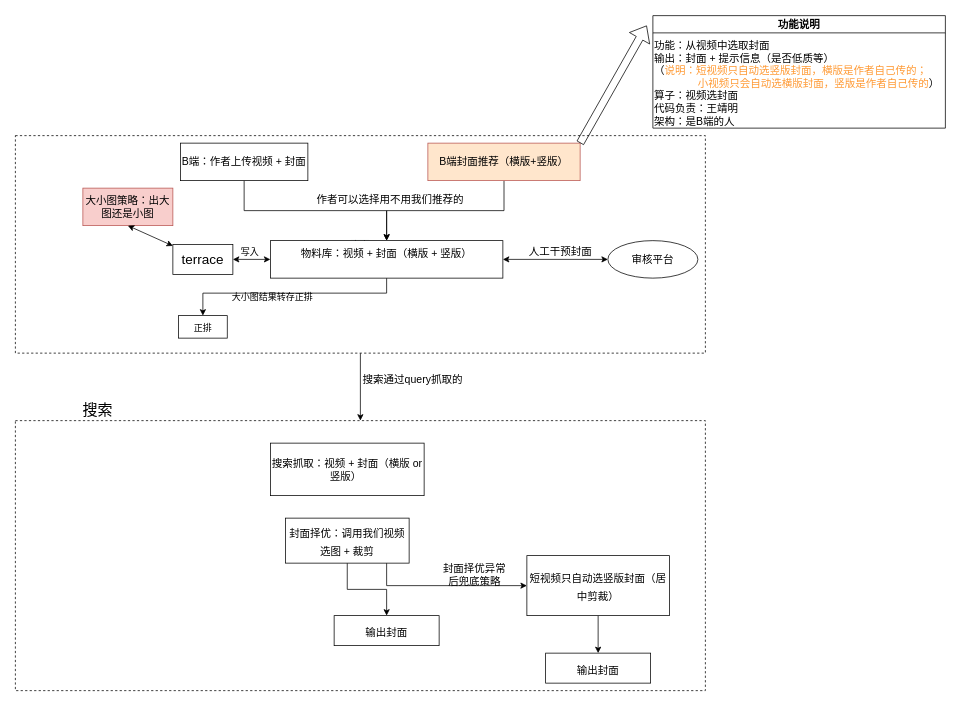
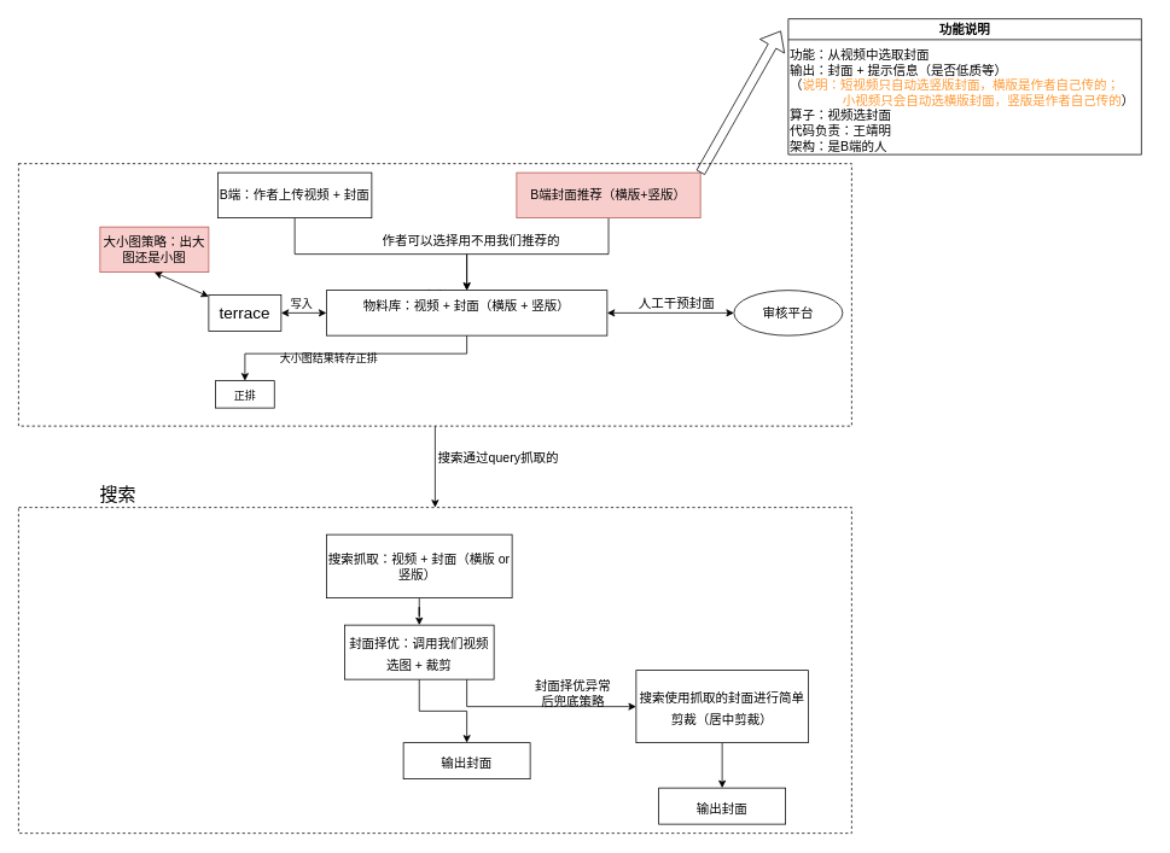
  <mxCell id="0" />
  <mxCell id="1" parent="0" />
  <mxCell id="2" value="" style="rounded=0;whiteSpace=wrap;html=1;fontSize=14;fontColor=#000000;dashed=1;" parent="1" vertex="1"><mxGeometry x="20" y="560" width="920" height="360" as="geometry" /></mxCell>
  <mxCell id="3" style="edgeStyle=orthogonalEdgeStyle;rounded=0;orthogonalLoop=1;jettySize=auto;html=1;entryX=0.5;entryY=0;entryDx=0;entryDy=0;fontSize=18;fontColor=#000000;" edge="1" parent="1" source="4" target="2"><mxGeometry relative="1" as="geometry" /></mxCell>
  <mxCell id="4" value="&lt;meta charset=&quot;utf-8&quot;&gt;&lt;span style=&quot;color: rgb(0, 0, 0); font-family: helvetica; font-size: 12px; font-style: normal; font-weight: 400; letter-spacing: normal; text-align: center; text-indent: 0px; text-transform: none; word-spacing: 0px; background-color: rgb(248, 249, 250); display: inline; float: none;&quot;&gt;大小&lt;/span&gt;" style="rounded=0;whiteSpace=wrap;html=1;fontSize=14;dashed=1;" parent="1" vertex="1"><mxGeometry x="20" y="180" width="920" height="290" as="geometry" /></mxCell>
  <mxCell id="5" style="edgeStyle=orthogonalEdgeStyle;rounded=0;orthogonalLoop=1;jettySize=auto;html=1;entryX=0.5;entryY=0;entryDx=0;entryDy=0;fontSize=12;fontColor=#000000;" edge="1" parent="1" source="6" target="31"><mxGeometry relative="1" as="geometry"><Array as="points"><mxPoint x="515" y="390" /><mxPoint x="270" y="390" /></Array></mxGeometry></mxCell>
  <mxCell id="6" value="&lt;font style=&quot;font-size: 14px&quot;&gt;物料库：视频 + 封面（横版 + 竖版）&lt;br&gt;&amp;nbsp;&lt;/font&gt;" style="rounded=0;whiteSpace=wrap;html=1;" parent="1" vertex="1"><mxGeometry x="360" y="320" width="310" height="50" as="geometry" /></mxCell>
  <mxCell id="7" style="edgeStyle=orthogonalEdgeStyle;rounded=0;orthogonalLoop=1;jettySize=auto;html=1;fontSize=14;" parent="1" source="8" target="6" edge="1"><mxGeometry relative="1" as="geometry" /></mxCell>
  <mxCell id="8" value="&lt;font style=&quot;font-size: 14px&quot;&gt;B端：作者上传视频 + 封面&lt;/font&gt;" style="rounded=0;whiteSpace=wrap;html=1;" parent="1" vertex="1"><mxGeometry x="240" y="190" width="170" height="50" as="geometry" /></mxCell>
  <mxCell id="9" style="edgeStyle=orthogonalEdgeStyle;rounded=0;orthogonalLoop=1;jettySize=auto;html=1;entryX=0.5;entryY=0;entryDx=0;entryDy=0;fontSize=14;" parent="1" source="10" target="6" edge="1"><mxGeometry relative="1" as="geometry" /></mxCell>
- <mxCell id="10" value="&lt;font style=&quot;font-size: 14px&quot;&gt;B端封面推荐（横版+竖版）&lt;/font&gt;" style="rounded=0;whiteSpace=wrap;html=1;fillColor=#ffe6cc;strokeColor=#b85450;" parent="1" vertex="1"><mxGeometry x="570" y="190" width="203" height="50" as="geometry" /></mxCell>
+ <mxCell id="10" value="&lt;font style=&quot;font-size: 14px&quot;&gt;B端封面推荐（横版+竖版）&lt;/font&gt;" style="rounded=0;whiteSpace=wrap;html=1;fillColor=#f8cecc;strokeColor=#b85450;" parent="1" vertex="1"><mxGeometry x="570" y="190" width="203" height="50" as="geometry" /></mxCell>
  <mxCell id="11" value="&lt;span style=&quot;font-size: 14px&quot;&gt;审核平台&lt;/span&gt;" style="ellipse;whiteSpace=wrap;html=1;" parent="1" vertex="1"><mxGeometry x="810" y="320" width="120" height="50" as="geometry" /></mxCell>
  <mxCell id="12" value="" style="endArrow=classic;startArrow=classic;html=1;rounded=0;fontSize=14;entryX=0;entryY=0.5;entryDx=0;entryDy=0;exitX=1;exitY=0.5;exitDx=0;exitDy=0;" parent="1" source="6" target="11" edge="1"><mxGeometry width="50" height="50" relative="1" as="geometry"><mxPoint x="697" y="350" as="sourcePoint" /><mxPoint x="747" y="300" as="targetPoint" /></mxGeometry></mxCell>
  <mxCell id="13" value="人工干预封面" style="text;html=1;strokeColor=none;fillColor=none;align=center;verticalAlign=middle;whiteSpace=wrap;rounded=0;fontSize=14;" parent="1" vertex="1"><mxGeometry x="702" y="320" width="90" height="30" as="geometry" /></mxCell>
  <mxCell id="14" value="作者可以选择用不用我们推荐的" style="text;html=1;strokeColor=none;fillColor=none;align=center;verticalAlign=middle;whiteSpace=wrap;rounded=0;fontSize=14;" parent="1" vertex="1"><mxGeometry x="410" y="250" width="220" height="30" as="geometry" /></mxCell>
  <mxCell id="15" value="" style="shape=flexArrow;endArrow=classic;html=1;rounded=0;fontSize=14;exitX=1;exitY=0;exitDx=0;exitDy=0;entryX=-0.021;entryY=0.088;entryDx=0;entryDy=0;entryPerimeter=0;" parent="1" source="10" target="16" edge="1"><mxGeometry width="50" height="50" relative="1" as="geometry"><mxPoint x="780" y="190" as="sourcePoint" /><mxPoint x="860" y="180" as="targetPoint" /></mxGeometry></mxCell>
  <mxCell id="16" value="功能说明" style="swimlane;fontSize=14;" parent="1" vertex="1"><mxGeometry x="870" y="20" width="390" height="150" as="geometry"><mxRectangle x="950" y="30" width="150" height="23" as="alternateBounds" /></mxGeometry></mxCell>
  <mxCell id="17" value="功能：从视频中选取封面&lt;br&gt;输出：封面 + 提示信息（是否低质等）&lt;br&gt;（&lt;font color=&quot;#ff9933&quot;&gt;说明：短视频只自动选竖版封面，横版是作者自己传的；&lt;br&gt;&amp;nbsp; &amp;nbsp; &amp;nbsp; &amp;nbsp; &amp;nbsp; &amp;nbsp; &amp;nbsp; &amp;nbsp;小视频只会自动选横版封面，竖版是作者自己传的&lt;/font&gt;）&lt;br&gt;算子：视频选封面&amp;nbsp;&lt;br&gt;代码负责：王靖明&lt;br&gt;架构：是B端的人" style="text;html=1;align=left;verticalAlign=middle;resizable=0;points=[];autosize=1;strokeColor=none;fillColor=none;fontSize=14;" parent="16" vertex="1"><mxGeometry y="30" width="400" height="120" as="geometry" /></mxCell>
  <mxCell id="18" value="&lt;span style=&quot;font-size: 14px&quot;&gt;大小图策略：出大图还是小图&lt;/span&gt;" style="rounded=0;whiteSpace=wrap;html=1;fillColor=#f8cecc;strokeColor=#b85450;" parent="1" vertex="1"><mxGeometry x="110" y="250" width="120" height="50" as="geometry" /></mxCell>
+ <mxCell id="19" style="edgeStyle=orthogonalEdgeStyle;rounded=0;orthogonalLoop=1;jettySize=auto;html=1;entryX=0.5;entryY=0;entryDx=0;entryDy=0;fontSize=14;fontColor=#000000;" parent="1" source="20" target="23" edge="1"><mxGeometry relative="1" as="geometry" /></mxCell>
  <mxCell id="20" value="&lt;font style=&quot;font-size: 14px&quot;&gt;搜索抓取：视频 + 封面（横版 or 竖版）&amp;nbsp;&lt;/font&gt;" style="rounded=0;whiteSpace=wrap;html=1;" parent="1" vertex="1"><mxGeometry x="360" y="590" width="205" height="70" as="geometry" /></mxCell>
  <mxCell id="21" style="edgeStyle=orthogonalEdgeStyle;rounded=0;orthogonalLoop=1;jettySize=auto;html=1;entryX=0.5;entryY=0;entryDx=0;entryDy=0;fontSize=14;fontColor=#000000;" parent="1" source="23" target="25" edge="1"><mxGeometry relative="1" as="geometry" /></mxCell>
  <mxCell id="22" style="edgeStyle=orthogonalEdgeStyle;rounded=0;orthogonalLoop=1;jettySize=auto;html=1;entryX=0;entryY=0.5;entryDx=0;entryDy=0;fontSize=14;fontColor=#000000;" parent="1" source="23" target="27" edge="1"><mxGeometry relative="1" as="geometry"><Array as="points"><mxPoint x="515" y="780" /></Array></mxGeometry></mxCell>
  <mxCell id="23" value="&lt;font color=&quot;#000000&quot; style=&quot;font-size: 14px&quot;&gt;封面择优：调用我们视频选图 + 裁剪&lt;/font&gt;" style="rounded=0;whiteSpace=wrap;html=1;fontSize=20;fontColor=#FF9933;align=center;" parent="1" vertex="1"><mxGeometry x="380" y="690" width="165" height="60" as="geometry" /></mxCell>
  <mxCell id="24" value="搜索通过query抓取的" style="text;html=1;strokeColor=none;fillColor=none;align=center;verticalAlign=middle;whiteSpace=wrap;rounded=0;dashed=1;fontSize=14;fontColor=#000000;" parent="1" vertex="1"><mxGeometry x="460" y="490" width="180" height="30" as="geometry" /></mxCell>
  <mxCell id="25" value="&lt;font color=&quot;#000000&quot; style=&quot;font-size: 14px&quot;&gt;输出封面&lt;/font&gt;" style="rounded=0;whiteSpace=wrap;html=1;fontSize=20;fontColor=#FF9933;align=center;" parent="1" vertex="1"><mxGeometry x="445" y="820" width="140" height="40" as="geometry" /></mxCell>
  <mxCell id="26" style="edgeStyle=orthogonalEdgeStyle;rounded=0;orthogonalLoop=1;jettySize=auto;html=1;entryX=0.5;entryY=0;entryDx=0;entryDy=0;fontSize=14;fontColor=#000000;" parent="1" source="27" target="28" edge="1"><mxGeometry relative="1" as="geometry" /></mxCell>
- <mxCell id="27" value="&lt;font color=&quot;#000000&quot; style=&quot;font-size: 14px&quot;&gt;短视频只自动选竖版封面（居中剪裁）&lt;/font&gt;" style="rounded=0;whiteSpace=wrap;html=1;fontSize=20;fontColor=#FF9933;align=center;" parent="1" vertex="1"><mxGeometry x="702" y="740" width="190" height="80" as="geometry" /></mxCell>
+ <mxCell id="27" value="&lt;font color=&quot;#000000&quot; style=&quot;font-size: 14px&quot;&gt;搜索使用抓取的封面进行简单剪裁（居中剪裁）&lt;/font&gt;" style="rounded=0;whiteSpace=wrap;html=1;fontSize=20;fontColor=#FF9933;align=center;" parent="1" vertex="1"><mxGeometry x="702" y="740" width="190" height="80" as="geometry" /></mxCell>
  <mxCell id="28" value="&lt;font color=&quot;#000000&quot; style=&quot;font-size: 14px&quot;&gt;输出封面&lt;/font&gt;" style="rounded=0;whiteSpace=wrap;html=1;fontSize=20;fontColor=#FF9933;align=center;" parent="1" vertex="1"><mxGeometry x="727" y="870" width="140" height="40" as="geometry" /></mxCell>
  <mxCell id="29" value="封面择优异常后兜底策略" style="text;html=1;strokeColor=none;fillColor=none;align=center;verticalAlign=middle;whiteSpace=wrap;rounded=0;fontSize=14;fontColor=#000000;" parent="1" vertex="1"><mxGeometry x="585" y="750" width="95" height="30" as="geometry" /></mxCell>
  <mxCell id="30" value="&lt;span style=&quot;font-size: 20px&quot;&gt;搜索&lt;/span&gt;" style="text;html=1;strokeColor=none;fillColor=none;align=center;verticalAlign=middle;whiteSpace=wrap;rounded=0;dashed=1;fontSize=14;" parent="1" vertex="1"><mxGeometry x="80" y="530" width="100" height="30" as="geometry" /></mxCell>
  <mxCell id="31" value="&lt;font color=&quot;#000000&quot; style=&quot;font-size: 12px&quot;&gt;正排&lt;/font&gt;" style="rounded=0;whiteSpace=wrap;html=1;fontSize=18;fontColor=#FF0000;" vertex="1" parent="1"><mxGeometry x="237.5" y="420" width="65" height="30" as="geometry" /></mxCell>
  <mxCell id="32" value="terrace" style="rounded=0;whiteSpace=wrap;html=1;fontSize=18;fontColor=#000000;" vertex="1" parent="1"><mxGeometry x="230" y="325" width="80" height="40" as="geometry" /></mxCell>
  <mxCell id="33" value="" style="endArrow=classic;startArrow=classic;html=1;rounded=0;fontSize=18;fontColor=#000000;entryX=0.5;entryY=1;entryDx=0;entryDy=0;" edge="1" parent="1" source="32" target="18"><mxGeometry width="50" height="50" relative="1" as="geometry"><mxPoint x="170" y="365" as="sourcePoint" /><mxPoint x="220" y="315" as="targetPoint" /></mxGeometry></mxCell>
  <mxCell id="34" value="" style="endArrow=classic;startArrow=classic;html=1;rounded=0;fontSize=18;fontColor=#000000;exitX=1;exitY=0.5;exitDx=0;exitDy=0;entryX=0;entryY=0.5;entryDx=0;entryDy=0;" edge="1" parent="1" source="32" target="6"><mxGeometry width="50" height="50" relative="1" as="geometry"><mxPoint x="310" y="400" as="sourcePoint" /><mxPoint x="360" y="350" as="targetPoint" /></mxGeometry></mxCell>
  <mxCell id="35" value="大小图结果转存正排" style="text;html=1;strokeColor=none;fillColor=none;align=center;verticalAlign=middle;whiteSpace=wrap;rounded=0;fontSize=12;fontColor=#000000;" vertex="1" parent="1"><mxGeometry x="302.5" y="380" width="120" height="30" as="geometry" /></mxCell>
  <mxCell id="36" value="写入" style="text;html=1;strokeColor=none;fillColor=none;align=center;verticalAlign=middle;whiteSpace=wrap;rounded=0;fontSize=12;fontColor=#000000;" vertex="1" parent="1"><mxGeometry x="302.5" y="320" width="60" height="30" as="geometry" /></mxCell>
